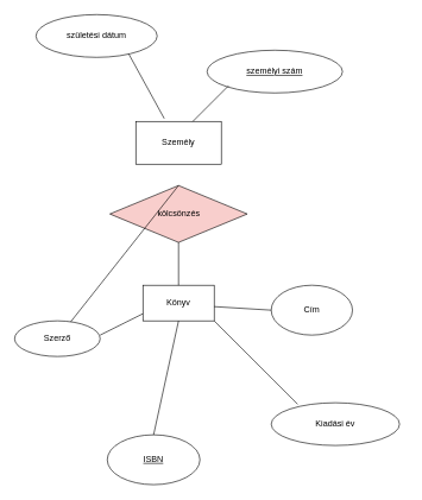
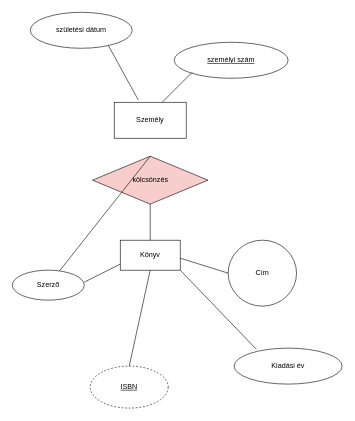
  <mxCell id="0" />
  <mxCell id="1" parent="0" />
  <mxCell id="2" value="születési dátum" style="ellipse;whiteSpace=wrap;html=1;" parent="1" vertex="1"><mxGeometry x="50" y="20" width="170" height="60" as="geometry" /></mxCell>
  <mxCell id="3" value="&lt;u&gt;személyi szám&lt;/u&gt;" style="ellipse;whiteSpace=wrap;html=1;" parent="1" vertex="1"><mxGeometry x="290" y="70" width="190" height="60" as="geometry" /></mxCell>
  <mxCell id="4" value="Személy" style="rounded=0;whiteSpace=wrap;html=1;" parent="1" vertex="1"><mxGeometry x="190" y="170" width="120" height="60" as="geometry" /></mxCell>
  <mxCell id="5" value="Könyv" style="rounded=0;whiteSpace=wrap;html=1;" parent="1" vertex="1"><mxGeometry x="200" y="400" width="100" height="50" as="geometry" /></mxCell>
- <mxCell id="6" value="Cím" style="ellipse;whiteSpace=wrap;html=1;" parent="1" vertex="1"><mxGeometry x="380" y="400" width="114" height="70" as="geometry" /></mxCell>
- <mxCell id="7" value="Kiadási év" style="ellipse;whiteSpace=wrap;html=1;" parent="1" vertex="1"><mxGeometry x="380" y="565" width="180" height="60" as="geometry" /></mxCell>
- <mxCell id="8" value="&lt;u&gt;ISBN&lt;/u&gt;" style="ellipse;whiteSpace=wrap;html=1;" parent="1" vertex="1"><mxGeometry x="150" y="610" width="130" height="70" as="geometry" /></mxCell>
+ <mxCell id="6" value="Cím" style="ellipse;whiteSpace=wrap;html=1;" parent="1" vertex="1"><mxGeometry x="380" y="400" width="114" height="110" as="geometry" /></mxCell>
+ <mxCell id="7" value="Kiadási év" style="ellipse;whiteSpace=wrap;html=1;" parent="1" vertex="1"><mxGeometry x="390" y="580" width="180" height="60" as="geometry" /></mxCell>
+ <mxCell id="8" value="&lt;u&gt;ISBN&lt;/u&gt;" style="ellipse;whiteSpace=wrap;html=1;dashed=1;" parent="1" vertex="1"><mxGeometry x="150" y="610" width="130" height="70" as="geometry" /></mxCell>
  <mxCell id="9" value="Szerző" style="ellipse;whiteSpace=wrap;html=1;fontStyle=0" parent="1" vertex="1"><mxGeometry y="450" width="120" height="50" as="geometry" x="20" /></mxCell>
  <mxCell id="10" value="" style="endArrow=none;html=1;rounded=0;" parent="1" edge="1"><mxGeometry width="50" height="50" relative="1" as="geometry"><mxPoint x="140" y="470" as="sourcePoint" /><mxPoint x="200" y="440" as="targetPoint" /></mxGeometry></mxCell>
  <mxCell id="11" value="kölcsönzés" style="rhombus;whiteSpace=wrap;html=1;rotation=0;fillColor=#f8cecc;" parent="1" vertex="1"><mxGeometry x="153.67" y="260" width="192.67" height="79.83" as="geometry" /></mxCell>
  <mxCell id="12" value="" style="endArrow=none;html=1;rounded=0;exitX=0.5;exitY=0;exitDx=0;exitDy=0;" parent="1" source="8" edge="1"><mxGeometry width="50" height="50" relative="1" as="geometry"><mxPoint x="200" y="500" as="sourcePoint" /><mxPoint x="250" y="450" as="targetPoint" /></mxGeometry></mxCell>
  <mxCell id="13" value="" style="endArrow=none;html=1;rounded=0;entryX=0;entryY=0.5;entryDx=0;entryDy=0;" parent="1" target="6" edge="1"><mxGeometry width="50" height="50" relative="1" as="geometry"><mxPoint x="300" y="430" as="sourcePoint" /><mxPoint x="350" y="380" as="targetPoint" /></mxGeometry></mxCell>
  <mxCell id="14" value="" style="endArrow=none;html=1;rounded=0;exitX=0.206;exitY=0.033;exitDx=0;exitDy=0;exitPerimeter=0;" parent="1" source="7" edge="1"><mxGeometry width="50" height="50" relative="1" as="geometry"><mxPoint x="250" y="500" as="sourcePoint" /><mxPoint x="300" y="450" as="targetPoint" /></mxGeometry></mxCell>
  <mxCell id="15" value="" style="endArrow=none;html=1;rounded=0;exitX=0.5;exitY=0;exitDx=0;exitDy=0;" edge="1" parent="1" source="5"><mxGeometry width="50" height="50" relative="1" as="geometry"><mxPoint x="200" y="389.83" as="sourcePoint" /><mxPoint x="250" y="339.83" as="targetPoint" /></mxGeometry></mxCell>
  <mxCell id="16" value="" style="endArrow=none;html=1;rounded=0;exitX=0.5;exitY=0;exitDx=0;exitDy=0;" edge="1" parent="1" source="11" target="9"><mxGeometry width="50" height="50" relative="1" as="geometry"><mxPoint x="240" y="280" as="sourcePoint" /><mxPoint x="270" y="250" as="targetPoint" /></mxGeometry></mxCell>
  <mxCell id="17" value="" style="endArrow=none;html=1;rounded=0;" edge="1" parent="1"><mxGeometry width="50" height="50" relative="1" as="geometry"><mxPoint x="270" y="170" as="sourcePoint" /><mxPoint x="320" y="120" as="targetPoint" /></mxGeometry></mxCell>
  <mxCell id="18" value="" style="endArrow=none;html=1;rounded=0;exitX=0.333;exitY=-0.067;exitDx=0;exitDy=0;exitPerimeter=0;" edge="1" parent="1" source="4"><mxGeometry width="50" height="50" relative="1" as="geometry"><mxPoint x="130" y="125" as="sourcePoint" /><mxPoint x="180" y="75" as="targetPoint" /></mxGeometry></mxCell>
